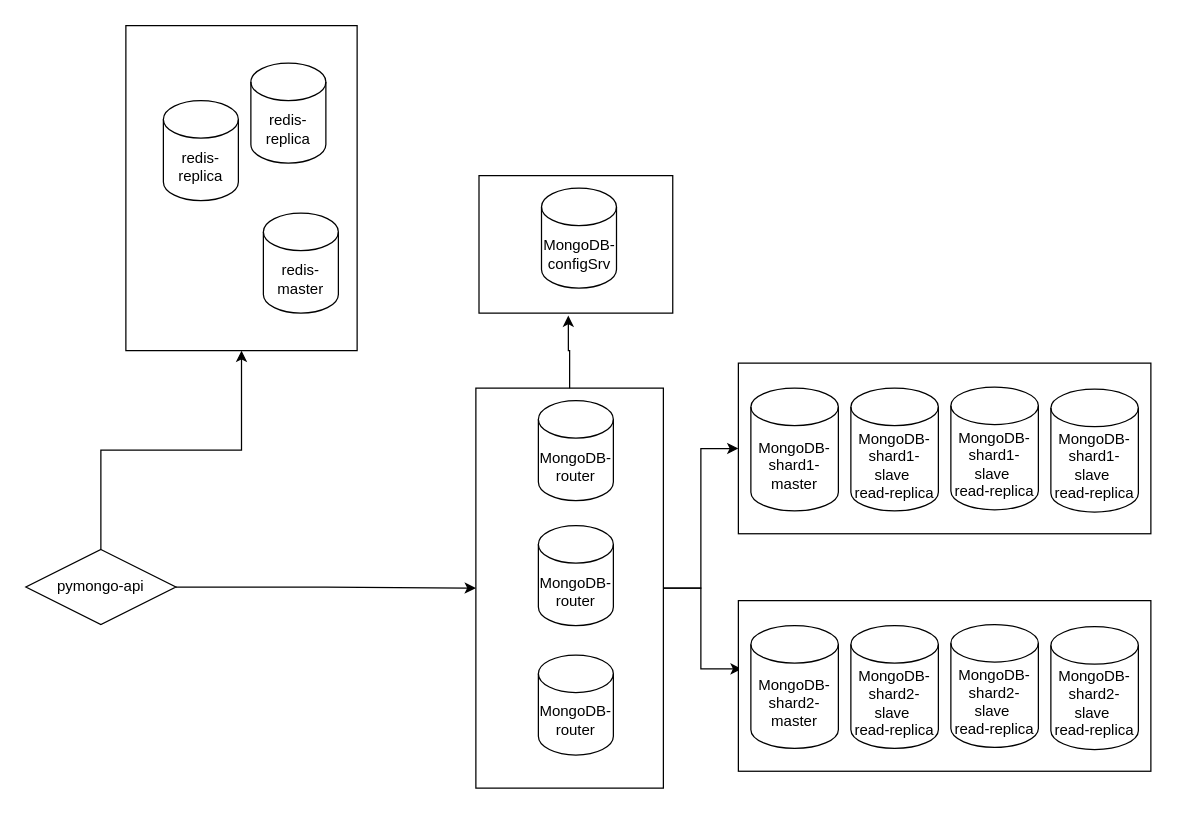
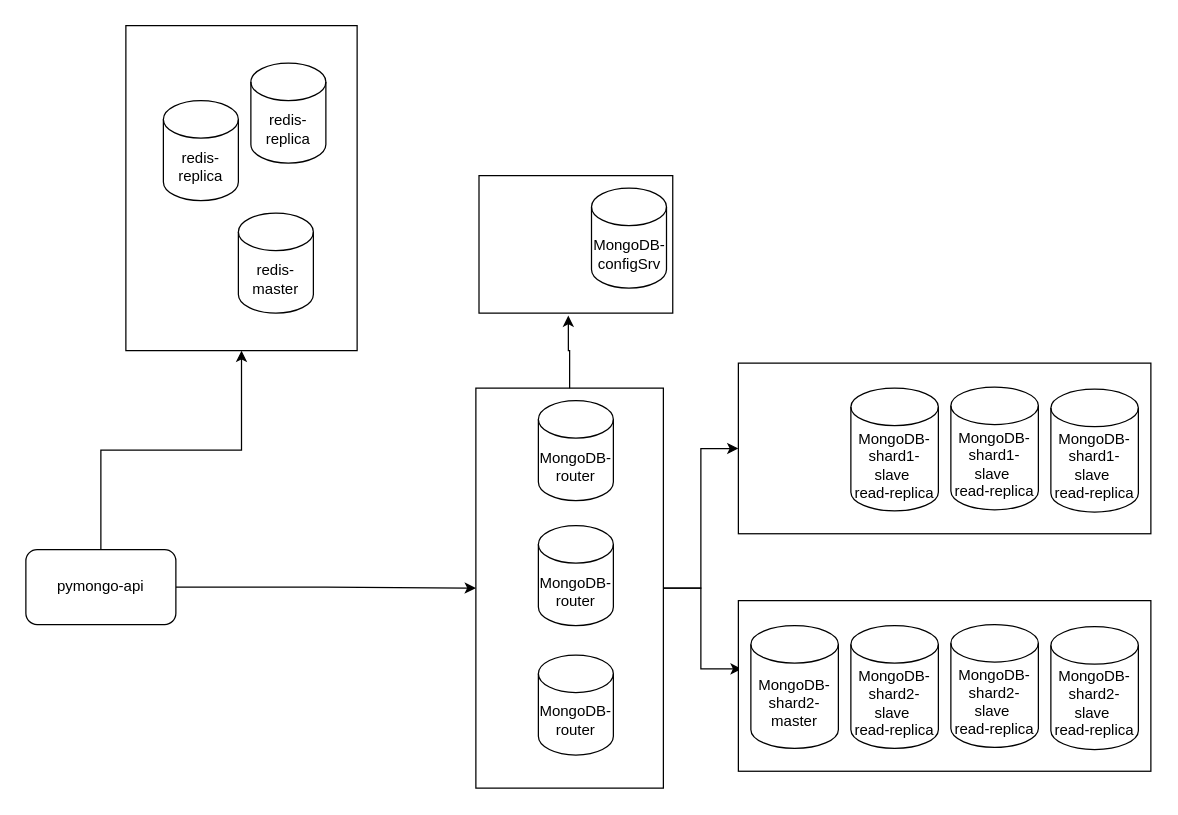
  <mxCell id="0" />
  <mxCell id="1" parent="0" />
  <mxCell id="2" style="edgeStyle=orthogonalEdgeStyle;rounded=0;orthogonalLoop=1;jettySize=auto;html=1;" edge="1" parent="1" source="3" target="10"><mxGeometry relative="1" as="geometry" /></mxCell>
  <mxCell id="3" value="" style="rounded=0;whiteSpace=wrap;html=1;" vertex="1" parent="1"><mxGeometry x="380" y="310" width="150" height="320" as="geometry" /></mxCell>
  <mxCell id="4" value="MongoDB-router" style="shape=cylinder3;whiteSpace=wrap;html=1;boundedLbl=1;backgroundOutline=1;size=15;" parent="1" vertex="1"><mxGeometry x="430" y="420" width="60" height="80" as="geometry" /></mxCell>
  <mxCell id="5" style="edgeStyle=orthogonalEdgeStyle;rounded=0;orthogonalLoop=1;jettySize=auto;html=1;entryX=0;entryY=0.5;entryDx=0;entryDy=0;" edge="1" parent="1" source="7" target="3"><mxGeometry relative="1" as="geometry" /></mxCell>
  <mxCell id="6" style="edgeStyle=orthogonalEdgeStyle;rounded=0;orthogonalLoop=1;jettySize=auto;html=1;entryX=0.5;entryY=1;entryDx=0;entryDy=0;" edge="1" parent="1" source="7" target="24"><mxGeometry relative="1" as="geometry" /></mxCell>
- <mxCell id="7" value="pymongo-api" style="rhombus;whiteSpace=wrap;html=1;" parent="1" vertex="1"><mxGeometry x="20" y="439.12" width="120" height="60" as="geometry" /></mxCell>
+ <mxCell id="7" value="pymongo-api" style="rounded=1;whiteSpace=wrap;html=1;" parent="1" vertex="1"><mxGeometry x="20" y="439.12" width="120" height="60" as="geometry" /></mxCell>
  <mxCell id="8" value="MongoDB-router" style="shape=cylinder3;whiteSpace=wrap;html=1;boundedLbl=1;backgroundOutline=1;size=15;" vertex="1" parent="1"><mxGeometry x="430" y="523.5" width="60" height="80" as="geometry" /></mxCell>
  <mxCell id="9" value="MongoDB-router" style="shape=cylinder3;whiteSpace=wrap;html=1;boundedLbl=1;backgroundOutline=1;size=15;" vertex="1" parent="1"><mxGeometry x="430" y="320" width="60" height="80" as="geometry" /></mxCell>
  <mxCell id="10" value="" style="rounded=0;whiteSpace=wrap;html=1;" vertex="1" parent="1"><mxGeometry x="590" y="290" width="330" height="136.5" as="geometry" /></mxCell>
- <mxCell id="11" value="MongoDB-shard1-master" style="shape=cylinder3;whiteSpace=wrap;html=1;boundedLbl=1;backgroundOutline=1;size=15;" vertex="1" parent="1"><mxGeometry x="600" y="310" width="70" height="98.25" as="geometry" /></mxCell>
  <mxCell id="12" value="MongoDB-shard1-slave&amp;nbsp;&lt;div&gt;read-replica&lt;/div&gt;" style="shape=cylinder3;whiteSpace=wrap;html=1;boundedLbl=1;backgroundOutline=1;size=15;" vertex="1" parent="1"><mxGeometry x="680" y="310" width="70" height="98.25" as="geometry" /></mxCell>
  <mxCell id="13" style="edgeStyle=orthogonalEdgeStyle;rounded=0;orthogonalLoop=1;jettySize=auto;html=1;entryX=0.008;entryY=0.4;entryDx=0;entryDy=0;entryPerimeter=0;" edge="1" parent="1" source="3" target="16"><mxGeometry relative="1" as="geometry"><mxPoint x="585.38" y="536.419" as="targetPoint" /></mxGeometry></mxCell>
  <mxCell id="14" value="MongoDB-shard1-slave&amp;nbsp;&lt;div&gt;read-replica&lt;/div&gt;" style="shape=cylinder3;whiteSpace=wrap;html=1;boundedLbl=1;backgroundOutline=1;size=15;" vertex="1" parent="1"><mxGeometry x="760" y="309.12" width="70" height="98.25" as="geometry" /></mxCell>
  <mxCell id="15" value="MongoDB-shard1-slave&amp;nbsp;&lt;div&gt;read-replica&lt;/div&gt;" style="shape=cylinder3;whiteSpace=wrap;html=1;boundedLbl=1;backgroundOutline=1;size=15;" vertex="1" parent="1"><mxGeometry x="840" y="310.87" width="70" height="98.25" as="geometry" /></mxCell>
  <mxCell id="16" value="" style="rounded=0;whiteSpace=wrap;html=1;" vertex="1" parent="1"><mxGeometry x="590" y="480" width="330" height="136.5" as="geometry" /></mxCell>
  <mxCell id="17" value="MongoDB-shard2-master" style="shape=cylinder3;whiteSpace=wrap;html=1;boundedLbl=1;backgroundOutline=1;size=15;" vertex="1" parent="1"><mxGeometry x="600" y="500" width="70" height="98.25" as="geometry" /></mxCell>
  <mxCell id="18" value="MongoDB-shard2-slave&amp;nbsp;&lt;div&gt;read-replica&lt;/div&gt;" style="shape=cylinder3;whiteSpace=wrap;html=1;boundedLbl=1;backgroundOutline=1;size=15;" vertex="1" parent="1"><mxGeometry x="680" y="500" width="70" height="98.25" as="geometry" /></mxCell>
  <mxCell id="19" value="MongoDB-shard2-slave&amp;nbsp;&lt;div&gt;read-replica&lt;/div&gt;" style="shape=cylinder3;whiteSpace=wrap;html=1;boundedLbl=1;backgroundOutline=1;size=15;" vertex="1" parent="1"><mxGeometry x="760" y="499.12" width="70" height="98.25" as="geometry" /></mxCell>
  <mxCell id="20" value="MongoDB-shard2&lt;span style=&quot;background-color: initial;&quot;&gt;-slave&amp;nbsp;&lt;/span&gt;&lt;div&gt;&lt;div&gt;read-replica&lt;/div&gt;&lt;/div&gt;" style="shape=cylinder3;whiteSpace=wrap;html=1;boundedLbl=1;backgroundOutline=1;size=15;" vertex="1" parent="1"><mxGeometry x="840" y="500.87" width="70" height="98.25" as="geometry" /></mxCell>
  <mxCell id="21" value="" style="rounded=0;whiteSpace=wrap;html=1;" vertex="1" parent="1"><mxGeometry x="382.5" y="140" width="155" height="110" as="geometry" /></mxCell>
- <mxCell id="22" value="MongoDB-configSrv" style="shape=cylinder3;whiteSpace=wrap;html=1;boundedLbl=1;backgroundOutline=1;size=15;" vertex="1" parent="1"><mxGeometry x="432.5" y="150" width="60" height="80" as="geometry" /></mxCell>
+ <mxCell id="22" value="MongoDB-configSrv" style="shape=cylinder3;whiteSpace=wrap;html=1;boundedLbl=1;backgroundOutline=1;size=15;" vertex="1" parent="1"><mxGeometry x="472.5" y="150" width="60" height="80" as="geometry" /></mxCell>
  <mxCell id="23" style="edgeStyle=orthogonalEdgeStyle;rounded=0;orthogonalLoop=1;jettySize=auto;html=1;entryX=0.461;entryY=1.018;entryDx=0;entryDy=0;entryPerimeter=0;" edge="1" parent="1" source="3" target="21"><mxGeometry relative="1" as="geometry" /></mxCell>
  <mxCell id="24" value="" style="rounded=0;whiteSpace=wrap;html=1;" vertex="1" parent="1"><mxGeometry x="100" y="20" width="185" height="260" as="geometry" /></mxCell>
- <mxCell id="25" value="redis-master" style="shape=cylinder3;whiteSpace=wrap;html=1;boundedLbl=1;backgroundOutline=1;size=15;" vertex="1" parent="1"><mxGeometry x="210" y="170" width="60" height="80" as="geometry" /></mxCell>
+ <mxCell id="25" value="redis-master" style="shape=cylinder3;whiteSpace=wrap;html=1;boundedLbl=1;backgroundOutline=1;size=15;" vertex="1" parent="1"><mxGeometry x="190" y="170" width="60" height="80" as="geometry" /></mxCell>
  <mxCell id="26" value="redis-replica" style="shape=cylinder3;whiteSpace=wrap;html=1;boundedLbl=1;backgroundOutline=1;size=15;" vertex="1" parent="1"><mxGeometry x="200" y="50" width="60" height="80" as="geometry" /></mxCell>
  <mxCell id="27" value="redis-replica" style="shape=cylinder3;whiteSpace=wrap;html=1;boundedLbl=1;backgroundOutline=1;size=15;" vertex="1" parent="1"><mxGeometry x="130" y="80" width="60" height="80" as="geometry" /></mxCell>
